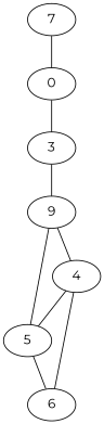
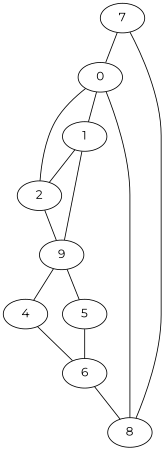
  graph {
    fontname=Montserrat
    node [fontname=Montserrat]
    edge [fontname=Montserrat]
    0
-   2 [label=3]
+   1
+   2
    n4 [label=9]
    4
    5
    6
+   8
    7
+   0 -- 1
    0 -- 2
+   1 -- 2
+   1 -- n4
    2 -- n4
    n4 -- 4
    n4 -- 5
-   4 -- 5
    4 -- 6
    5 -- 6
+   6 -- 8
+   8 -- 0
    7 -- 0
+   7 -- 8
  }
